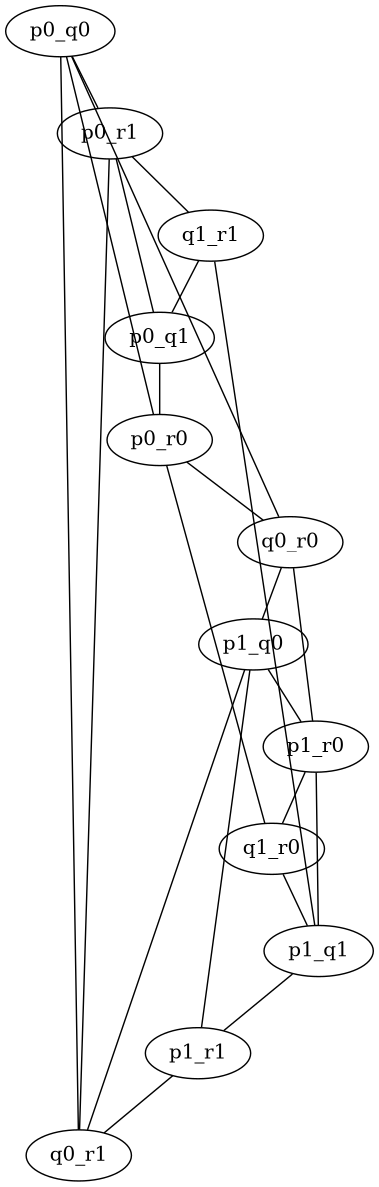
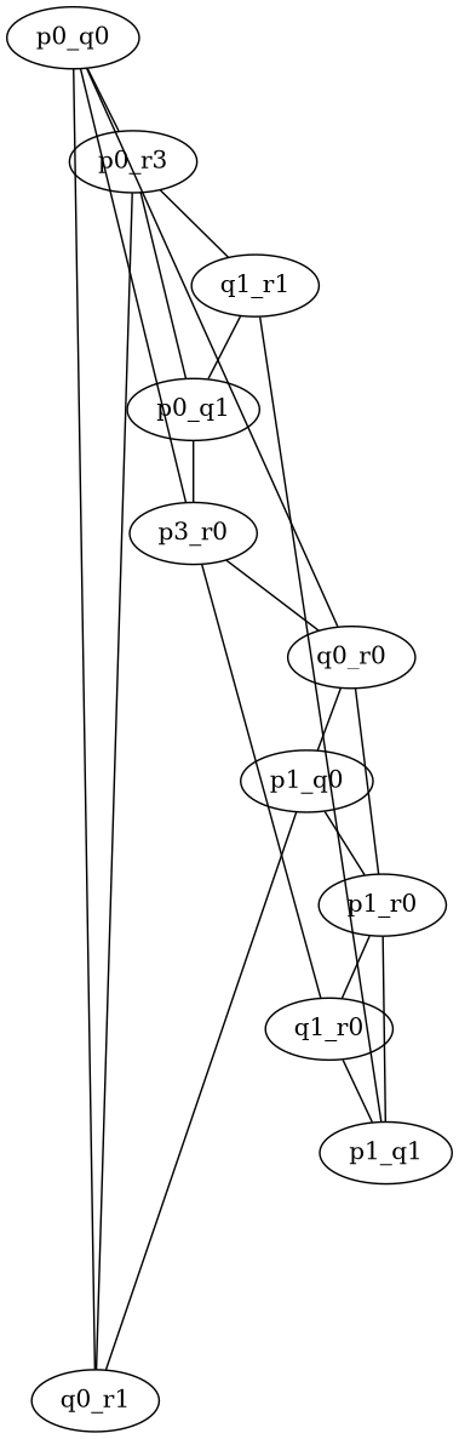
  digraph {
    splines=false
    edge [arrowhead=none]
    p0_q0
-   p0_r0
-   p0_r1
+   p0_r0 [label=p3_r0]
+   p0_r1 [label=p0_r3]
    q0_r0
    q1_r0
    q0_r1
    q1_r1
    p1_q0
    p1_q1
    p1_r0
-   p1_r1
    p0_q1
    p0_q0 -> p0_r0 [arrowhead=both]
    p0_q0 -> p0_r1
    p0_r0 -> q0_r0
    p0_r0 -> q1_r0
    p0_r1 -> q0_r1
    p0_r1 -> q1_r1
    q0_r0 -> p0_q0
    q0_r0 -> p1_q0
    q1_r0 -> p1_q1
    q0_r1 -> p0_q0
    q0_r1 -> p1_q0
    q1_r1 -> p1_q1
    q1_r1 -> p0_q1
    p1_q0 -> p1_r0
-   p1_q0 -> p1_r1
    p1_q1 -> p1_r0
-   p1_q1 -> p1_r1
    p1_r0 -> q0_r0
    p1_r0 -> q1_r0
-   p1_r1 -> q0_r1
    p0_q1 -> p0_r0
    p0_q1 -> p0_r1
  }
